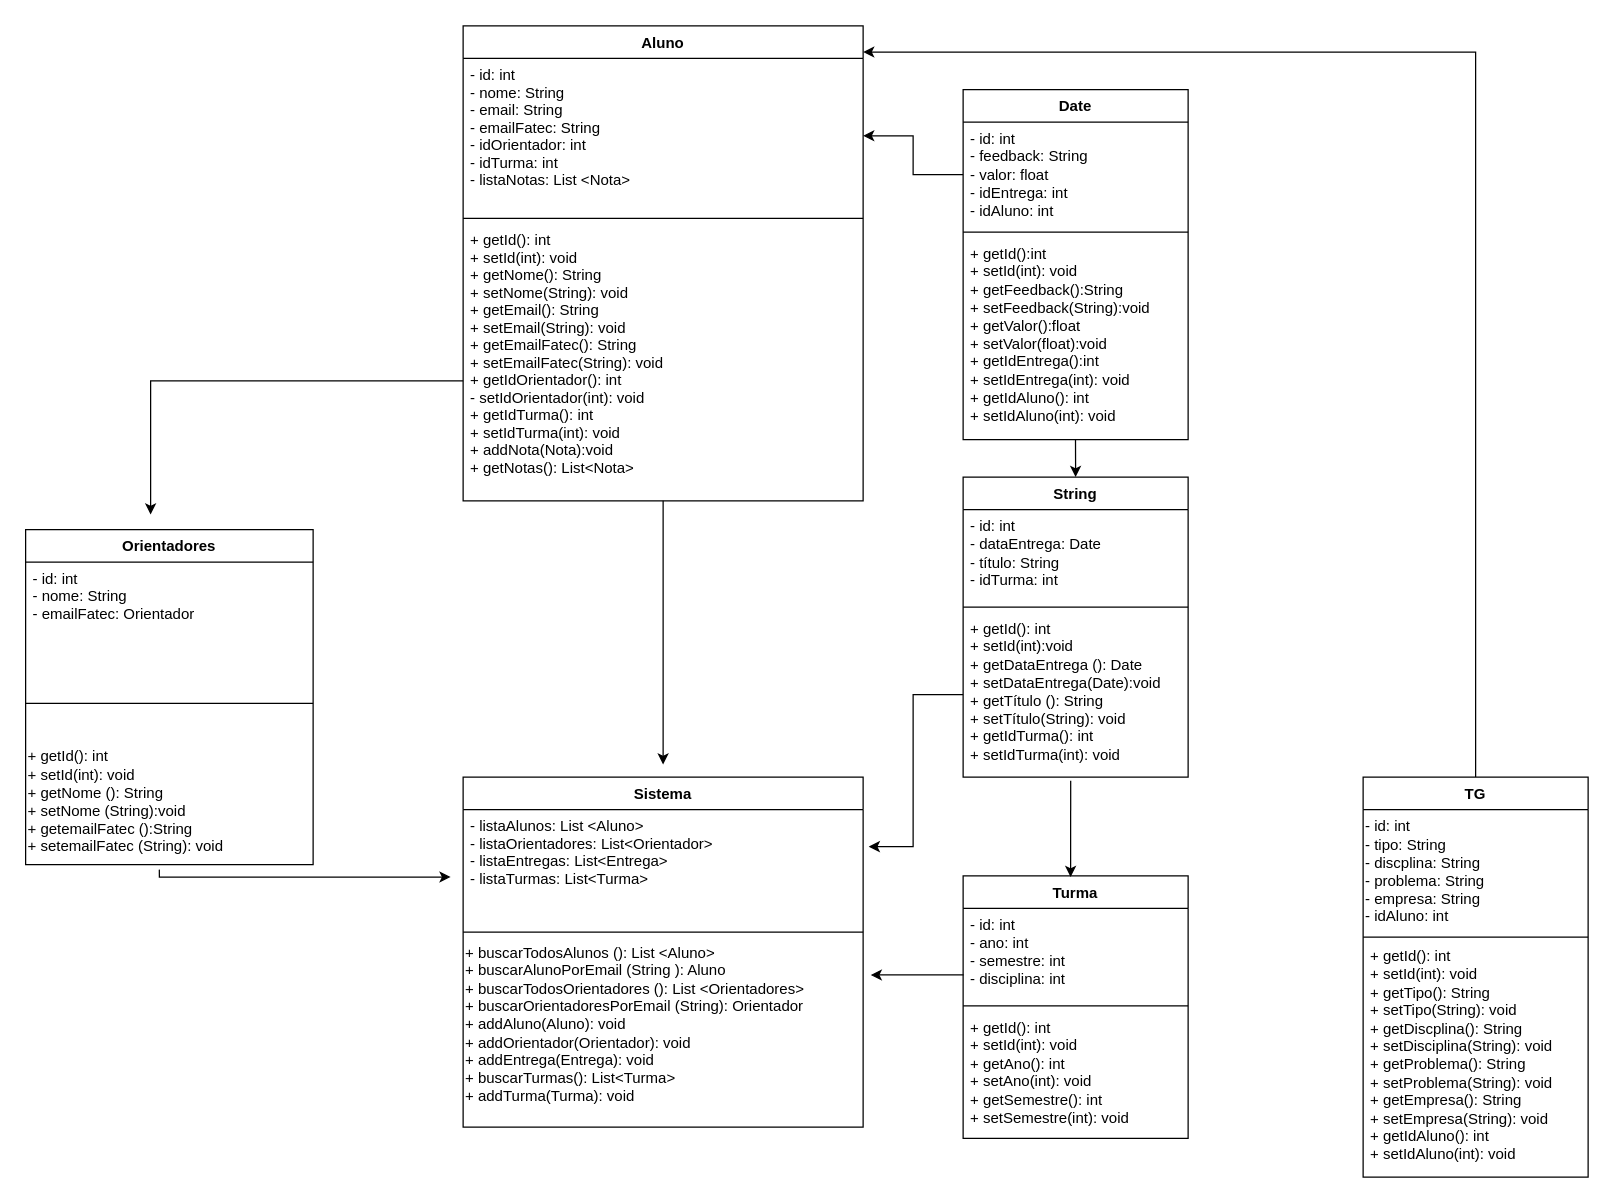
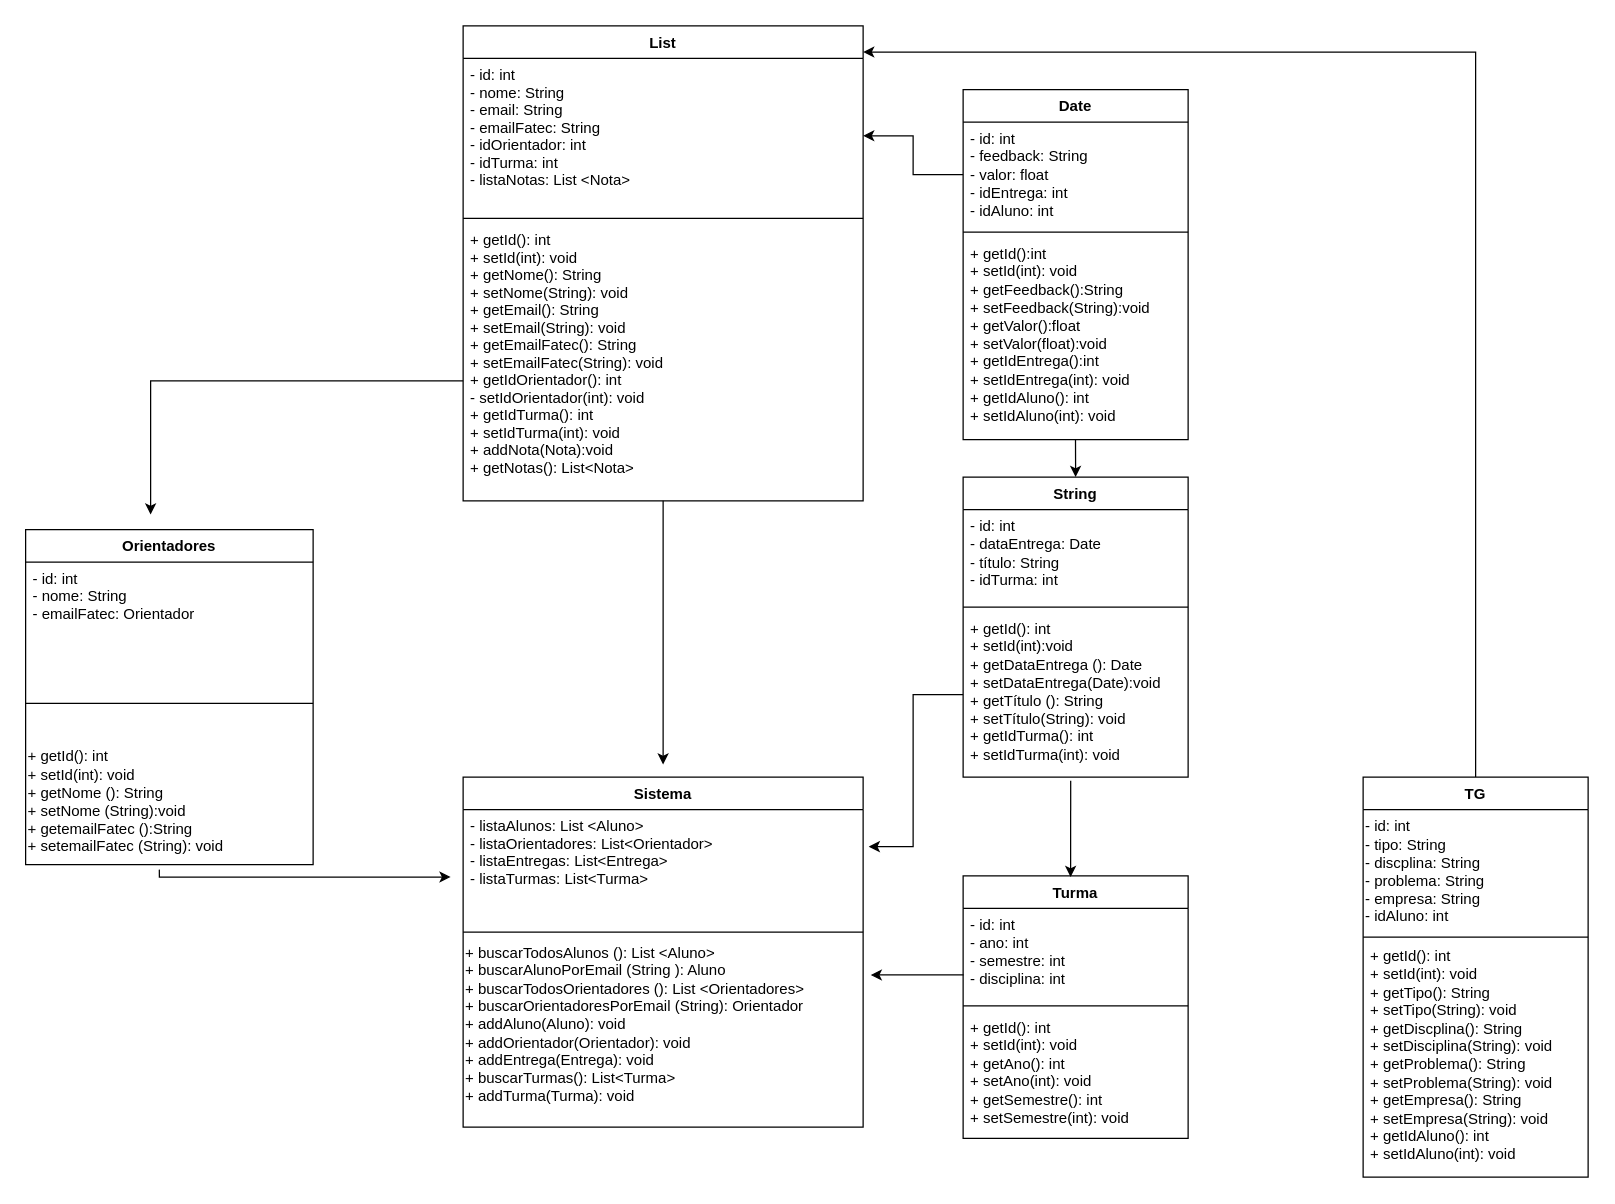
  <mxCell id="0" />
  <mxCell id="1" parent="0" />
  <mxCell id="2" value="Sistema" style="swimlane;fontStyle=1;align=center;verticalAlign=top;childLayout=stackLayout;horizontal=1;startSize=26;horizontalStack=0;resizeParent=1;resizeLast=0;collapsible=1;marginBottom=0;rounded=0;shadow=0;strokeWidth=1;" vertex="1" parent="1"><mxGeometry x="370" y="621" width="320" height="280" as="geometry"><mxRectangle x="230" y="140" width="160" height="26" as="alternateBounds" /></mxGeometry></mxCell>
  <mxCell id="3" value="- listaAlunos: List &lt;Aluno&gt;&#10;- listaOrientadores: List&lt;Orientador&gt;&#10;- listaEntregas: List&lt;Entrega&gt;&#10;- listaTurmas: List&lt;Turma&gt;&#10;" style="text;align=left;verticalAlign=top;spacingLeft=4;spacingRight=4;overflow=hidden;rotatable=0;points=[[0,0.5],[1,0.5]];portConstraint=eastwest;" vertex="1" parent="2"><mxGeometry y="26" width="320" height="94" as="geometry" /></mxCell>
  <mxCell id="4" value="" style="line;html=1;strokeWidth=1;align=left;verticalAlign=middle;spacingTop=-1;spacingLeft=3;spacingRight=3;rotatable=0;labelPosition=right;points=[];portConstraint=eastwest;" vertex="1" parent="2"><mxGeometry y="120" width="320" height="8" as="geometry" /></mxCell>
  <mxCell id="5" value="+ buscarTodosAlunos (): List &amp;lt;Aluno&amp;gt;&lt;br&gt;+ buscarAlunoPorEmail (String ): Aluno&amp;nbsp;&lt;br&gt;+ buscarTodosOrientadores (): List &amp;lt;Orientadores&amp;gt;&lt;br&gt;+ buscarOrientadoresPorEmail (String): Orientador&lt;br&gt;+ addAluno(Aluno): void&lt;br&gt;+ addOrientador(Orientador): void&lt;br&gt;+ addEntrega(Entrega): void&lt;br&gt;+ buscarTurmas(): List&amp;lt;Turma&amp;gt;&lt;br&gt;+ addTurma(Turma): void" style="text;html=1;align=left;verticalAlign=middle;resizable=0;points=[];autosize=1;strokeColor=none;fillColor=none;" vertex="1" parent="2"><mxGeometry y="128" width="320" height="140" as="geometry" /></mxCell>
  <mxCell id="6" value="" style="edgeStyle=orthogonalEdgeStyle;rounded=0;orthogonalLoop=1;jettySize=auto;html=1;" edge="1" parent="1" source="7"><mxGeometry relative="1" as="geometry"><mxPoint x="530" y="611" as="targetPoint" /></mxGeometry></mxCell>
- <mxCell id="7" value="Aluno" style="swimlane;fontStyle=1;align=center;verticalAlign=top;childLayout=stackLayout;horizontal=1;startSize=26;horizontalStack=0;resizeParent=1;resizeLast=0;collapsible=1;marginBottom=0;rounded=0;shadow=0;strokeWidth=1;" vertex="1" parent="1"><mxGeometry x="370" y="20" width="320" height="380" as="geometry"><mxRectangle x="130" y="380" width="160" height="26" as="alternateBounds" /></mxGeometry></mxCell>
+ <mxCell id="7" value="List" style="swimlane;fontStyle=1;align=center;verticalAlign=top;childLayout=stackLayout;horizontal=1;startSize=26;horizontalStack=0;resizeParent=1;resizeLast=0;collapsible=1;marginBottom=0;rounded=0;shadow=0;strokeWidth=1;" vertex="1" parent="1"><mxGeometry x="370" y="20" width="320" height="380" as="geometry"><mxRectangle x="130" y="380" width="160" height="26" as="alternateBounds" /></mxGeometry></mxCell>
  <mxCell id="8" value="- id: int&#10;- nome: String&#10;- email: String&#10;- emailFatec: String&#10;- idOrientador: int&#10;- idTurma: int&#10;- listaNotas: List &lt;Nota&gt;" style="text;align=left;verticalAlign=top;spacingLeft=4;spacingRight=4;overflow=hidden;rotatable=0;points=[[0,0.5],[1,0.5]];portConstraint=eastwest;" vertex="1" parent="7"><mxGeometry y="26" width="320" height="124" as="geometry" /></mxCell>
  <mxCell id="9" value="" style="line;html=1;strokeWidth=1;align=left;verticalAlign=middle;spacingTop=-1;spacingLeft=3;spacingRight=3;rotatable=0;labelPosition=right;points=[];portConstraint=eastwest;" vertex="1" parent="7"><mxGeometry y="150" width="320" height="8" as="geometry" /></mxCell>
  <mxCell id="10" value="+ getId(): int&#10;+ setId(int): void&#10;+ getNome(): String&#10;+ setNome(String): void&#10;+ getEmail(): String&#10;+ setEmail(String): void&#10;+ getEmailFatec(): String&#10;+ setEmailFatec(String): void&#10;+ getIdOrientador(): int&#10;- setIdOrientador(int): void&#10;+ getIdTurma(): int&#10;+ setIdTurma(int): void&#10;+ addNota(Nota):void&#10;+ getNotas(): List&lt;Nota&gt;" style="text;align=left;verticalAlign=top;spacingLeft=4;spacingRight=4;overflow=hidden;rotatable=0;points=[[0,0.5],[1,0.5]];portConstraint=eastwest;fontStyle=0" vertex="1" parent="7"><mxGeometry y="158" width="320" height="222" as="geometry" /></mxCell>
  <mxCell id="11" value="Orientadores" style="swimlane;fontStyle=1;align=center;verticalAlign=top;childLayout=stackLayout;horizontal=1;startSize=26;horizontalStack=0;resizeParent=1;resizeLast=0;collapsible=1;marginBottom=0;rounded=0;shadow=0;strokeWidth=1;" vertex="1" parent="1"><mxGeometry x="20" y="423" width="230" height="268" as="geometry"><mxRectangle x="340" y="380" width="170" height="26" as="alternateBounds" /></mxGeometry></mxCell>
  <mxCell id="12" value="- id: int&#10;- nome: String&#10;- emailFatec: Orientador" style="text;align=left;verticalAlign=top;spacingLeft=4;spacingRight=4;overflow=hidden;rotatable=0;points=[[0,0.5],[1,0.5]];portConstraint=eastwest;" vertex="1" parent="11"><mxGeometry y="26" width="230" height="84" as="geometry" /></mxCell>
  <mxCell id="13" value="" style="line;html=1;strokeWidth=1;align=left;verticalAlign=middle;spacingTop=-1;spacingLeft=3;spacingRight=3;rotatable=0;labelPosition=right;points=[];portConstraint=eastwest;" vertex="1" parent="11"><mxGeometry y="110" width="230" height="58" as="geometry" /></mxCell>
  <mxCell id="14" value="+ getId(): int&lt;br style=&quot;border-color: var(--border-color);&quot;&gt;&lt;span style=&quot;&quot;&gt;+ setId(int): void&lt;/span&gt;&lt;br&gt;+ getNome (): String&lt;br&gt;+ setNome (String):void&lt;br&gt;+ getemailFatec ():String&lt;br&gt;+ setemailFatec (String): void" style="text;html=1;align=left;verticalAlign=middle;resizable=0;points=[];autosize=1;strokeColor=none;fillColor=none;" vertex="1" parent="11"><mxGeometry y="168" width="230" height="100" as="geometry" /></mxCell>
  <mxCell id="15" value="Date" style="swimlane;fontStyle=1;align=center;verticalAlign=top;childLayout=stackLayout;horizontal=1;startSize=26;horizontalStack=0;resizeParent=1;resizeParentMax=0;resizeLast=0;collapsible=1;marginBottom=0;whiteSpace=wrap;html=1;" vertex="1" parent="1"><mxGeometry x="770" y="71" width="180" height="280" as="geometry" /></mxCell>
  <mxCell id="16" value="- id: int&lt;br&gt;- feedback: String&lt;br&gt;- valor: float&lt;br&gt;- idEntrega: int&lt;br&gt;- idAluno: int" style="text;strokeColor=none;fillColor=none;align=left;verticalAlign=top;spacingLeft=4;spacingRight=4;overflow=hidden;rotatable=0;points=[[0,0.5],[1,0.5]];portConstraint=eastwest;whiteSpace=wrap;html=1;" vertex="1" parent="15"><mxGeometry y="26" width="180" height="84" as="geometry" /></mxCell>
  <mxCell id="17" value="" style="line;strokeWidth=1;fillColor=none;align=left;verticalAlign=middle;spacingTop=-1;spacingLeft=3;spacingRight=3;rotatable=0;labelPosition=right;points=[];portConstraint=eastwest;strokeColor=inherit;" vertex="1" parent="15"><mxGeometry y="110" width="180" height="8" as="geometry" /></mxCell>
  <mxCell id="18" value="+ getId():int&lt;br&gt;+ setId(int): void&lt;br&gt;+ getFeedback():String&lt;br&gt;+ setFeedback(String):void&lt;br&gt;+ getValor():float&lt;br&gt;+ setValor(float):void&lt;br&gt;+ getIdEntrega():int&lt;br&gt;+ setIdEntrega(int): void&lt;br&gt;+ getIdAluno(): int&lt;br&gt;+ setIdAluno(int): void" style="text;strokeColor=none;fillColor=none;align=left;verticalAlign=top;spacingLeft=4;spacingRight=4;overflow=hidden;rotatable=0;points=[[0,0.5],[1,0.5]];portConstraint=eastwest;whiteSpace=wrap;html=1;" vertex="1" parent="15"><mxGeometry y="118" width="180" height="162" as="geometry" /></mxCell>
  <mxCell id="19" value="" style="edgeStyle=orthogonalEdgeStyle;rounded=0;orthogonalLoop=1;jettySize=auto;html=1;exitX=0.502;exitY=1.029;exitDx=0;exitDy=0;exitPerimeter=0;entryX=0.5;entryY=0;entryDx=0;entryDy=0;" edge="1" parent="1" target="20"><mxGeometry relative="1" as="geometry"><mxPoint x="859.58" y="391" as="targetPoint" /><Array as="points"><mxPoint x="860" y="351" /><mxPoint x="860" y="351" /></Array><mxPoint x="859.94" y="365.698" as="sourcePoint" /></mxGeometry></mxCell>
  <mxCell id="20" value="String" style="swimlane;fontStyle=1;align=center;verticalAlign=top;childLayout=stackLayout;horizontal=1;startSize=26;horizontalStack=0;resizeParent=1;resizeParentMax=0;resizeLast=0;collapsible=1;marginBottom=0;whiteSpace=wrap;html=1;" vertex="1" parent="1"><mxGeometry x="770" y="381" width="180" height="240" as="geometry" /></mxCell>
  <mxCell id="21" value="- id: int&lt;br&gt;- dataEntrega: Date&lt;br&gt;- título: String&lt;br&gt;- idTurma: int" style="text;strokeColor=none;fillColor=none;align=left;verticalAlign=top;spacingLeft=4;spacingRight=4;overflow=hidden;rotatable=0;points=[[0,0.5],[1,0.5]];portConstraint=eastwest;whiteSpace=wrap;html=1;" vertex="1" parent="20"><mxGeometry y="26" width="180" height="74" as="geometry" /></mxCell>
  <mxCell id="22" value="" style="line;strokeWidth=1;fillColor=none;align=left;verticalAlign=middle;spacingTop=-1;spacingLeft=3;spacingRight=3;rotatable=0;labelPosition=right;points=[];portConstraint=eastwest;strokeColor=inherit;" vertex="1" parent="20"><mxGeometry y="100" width="180" height="8" as="geometry" /></mxCell>
  <mxCell id="23" value="+ getId(): int&lt;br&gt;+ setId(int):void&lt;br&gt;+ getDataEntrega (): Date&lt;br&gt;+ setDataEntrega(Date):void&lt;br&gt;+ getTítulo (): String&lt;br&gt;+ setTítulo(String): void&lt;br&gt;+ getIdTurma(): int&lt;br&gt;+ setIdTurma(int): void" style="text;strokeColor=none;fillColor=none;align=left;verticalAlign=top;spacingLeft=4;spacingRight=4;overflow=hidden;rotatable=0;points=[[0,0.5],[1,0.5]];portConstraint=eastwest;whiteSpace=wrap;html=1;" vertex="1" parent="20"><mxGeometry y="108" width="180" height="132" as="geometry" /></mxCell>
  <mxCell id="24" style="edgeStyle=orthogonalEdgeStyle;rounded=0;orthogonalLoop=1;jettySize=auto;html=1;" edge="1" parent="1" source="25"><mxGeometry relative="1" as="geometry"><mxPoint x="690" y="41" as="targetPoint" /><Array as="points"><mxPoint x="1180" y="41" /></Array></mxGeometry></mxCell>
  <mxCell id="25" value="TG" style="swimlane;fontStyle=1;align=center;verticalAlign=top;childLayout=stackLayout;horizontal=1;startSize=26;horizontalStack=0;resizeParent=1;resizeParentMax=0;resizeLast=0;collapsible=1;marginBottom=0;whiteSpace=wrap;html=1;" vertex="1" parent="1"><mxGeometry x="1090" y="621" width="180" height="320" as="geometry" /></mxCell>
  <mxCell id="26" value="- id: int&lt;br&gt;- tipo: String&lt;br&gt;- discplina: String&lt;br&gt;- problema: String&lt;br&gt;- empresa: String&lt;br&gt;- idAluno: int" style="text;html=1;align=left;verticalAlign=middle;resizable=0;points=[];autosize=1;strokeColor=none;fillColor=none;" vertex="1" parent="25"><mxGeometry y="26" width="180" height="100" as="geometry" /></mxCell>
  <mxCell id="27" value="" style="line;strokeWidth=1;fillColor=none;align=left;verticalAlign=middle;spacingTop=-1;spacingLeft=3;spacingRight=3;rotatable=0;labelPosition=right;points=[];portConstraint=eastwest;strokeColor=inherit;" vertex="1" parent="25"><mxGeometry y="126" width="180" height="4" as="geometry" /></mxCell>
  <mxCell id="28" value="+ getId(): int&lt;br&gt;+ setId(int): void&lt;br&gt;+ getTipo(): String&lt;br&gt;+ setTipo(String): void&lt;br&gt;+ getDiscplina(): String&lt;br&gt;+ setDisciplina(String): void&lt;br&gt;+ getProblema(): String&lt;br&gt;+ setProblema(String): void&lt;br&gt;+ getEmpresa(): String&lt;br&gt;+ setEmpresa(String): void&lt;br&gt;+ getIdAluno(): int&lt;br&gt;+ setIdAluno(int): void" style="text;strokeColor=none;fillColor=none;align=left;verticalAlign=top;spacingLeft=4;spacingRight=4;overflow=hidden;rotatable=0;points=[[0,0.5],[1,0.5]];portConstraint=eastwest;whiteSpace=wrap;html=1;" vertex="1" parent="25"><mxGeometry y="130" width="180" height="190" as="geometry" /></mxCell>
  <mxCell id="29" value="Turma" style="swimlane;fontStyle=1;align=center;verticalAlign=top;childLayout=stackLayout;horizontal=1;startSize=26;horizontalStack=0;resizeParent=1;resizeParentMax=0;resizeLast=0;collapsible=1;marginBottom=0;whiteSpace=wrap;html=1;" vertex="1" parent="1"><mxGeometry x="770" y="700" width="180" height="210" as="geometry" /></mxCell>
  <mxCell id="30" value="- id: int&lt;br&gt;- ano: int&lt;br&gt;- semestre: int&lt;br&gt;- disciplina: int" style="text;strokeColor=none;fillColor=none;align=left;verticalAlign=top;spacingLeft=4;spacingRight=4;overflow=hidden;rotatable=0;points=[[0,0.5],[1,0.5]];portConstraint=eastwest;whiteSpace=wrap;html=1;" vertex="1" parent="29"><mxGeometry y="26" width="180" height="74" as="geometry" /></mxCell>
  <mxCell id="31" value="" style="line;strokeWidth=1;fillColor=none;align=left;verticalAlign=middle;spacingTop=-1;spacingLeft=3;spacingRight=3;rotatable=0;labelPosition=right;points=[];portConstraint=eastwest;strokeColor=inherit;" vertex="1" parent="29"><mxGeometry y="100" width="180" height="8" as="geometry" /></mxCell>
  <mxCell id="32" value="+ getId(): int&lt;br&gt;+ setId(int): void&lt;br&gt;+ getAno(): int&lt;br&gt;+ setAno(int): void&lt;br&gt;+ getSemestre(): int&lt;br&gt;+ setSemestre(int): void" style="text;strokeColor=none;fillColor=none;align=left;verticalAlign=top;spacingLeft=4;spacingRight=4;overflow=hidden;rotatable=0;points=[[0,0.5],[1,0.5]];portConstraint=eastwest;whiteSpace=wrap;html=1;" vertex="1" parent="29"><mxGeometry y="108" width="180" height="102" as="geometry" /></mxCell>
  <mxCell id="33" value="" style="endArrow=classic;html=1;rounded=0;exitX=0.465;exitY=1.041;exitDx=0;exitDy=0;exitPerimeter=0;" edge="1" parent="1" source="14"><mxGeometry width="50" height="50" relative="1" as="geometry"><mxPoint x="370" y="645.54" as="sourcePoint" /><mxPoint x="360" y="701" as="targetPoint" /><Array as="points"><mxPoint x="127" y="701" /></Array></mxGeometry></mxCell>
  <mxCell id="34" style="edgeStyle=orthogonalEdgeStyle;rounded=0;orthogonalLoop=1;jettySize=auto;html=1;entryX=1.014;entryY=0.316;entryDx=0;entryDy=0;entryPerimeter=0;" edge="1" parent="1" source="23" target="3"><mxGeometry relative="1" as="geometry" /></mxCell>
  <mxCell id="35" value="" style="edgeStyle=orthogonalEdgeStyle;rounded=0;orthogonalLoop=1;jettySize=auto;html=1;" edge="1" parent="1" source="10"><mxGeometry relative="1" as="geometry"><Array as="points"><mxPoint x="120" y="304" /></Array><mxPoint x="120" y="411" as="targetPoint" /></mxGeometry></mxCell>
  <mxCell id="36" style="edgeStyle=orthogonalEdgeStyle;rounded=0;orthogonalLoop=1;jettySize=auto;html=1;" edge="1" parent="1" source="16" target="8"><mxGeometry relative="1" as="geometry" /></mxCell>
  <mxCell id="37" value="" style="endArrow=classic;html=1;rounded=0;exitX=0.478;exitY=1.023;exitDx=0;exitDy=0;exitPerimeter=0;" edge="1" parent="1" source="23"><mxGeometry width="50" height="50" relative="1" as="geometry"><mxPoint x="610" y="591" as="sourcePoint" /><mxPoint x="856" y="701" as="targetPoint" /></mxGeometry></mxCell>
  <mxCell id="38" value="" style="endArrow=classic;html=1;rounded=0;exitX=0.002;exitY=0.721;exitDx=0;exitDy=0;exitPerimeter=0;entryX=1.019;entryY=0.217;entryDx=0;entryDy=0;entryPerimeter=0;" edge="1" parent="1" source="30" target="5"><mxGeometry width="50" height="50" relative="1" as="geometry"><mxPoint x="610" y="781" as="sourcePoint" /><mxPoint x="660" y="731" as="targetPoint" /></mxGeometry></mxCell>
